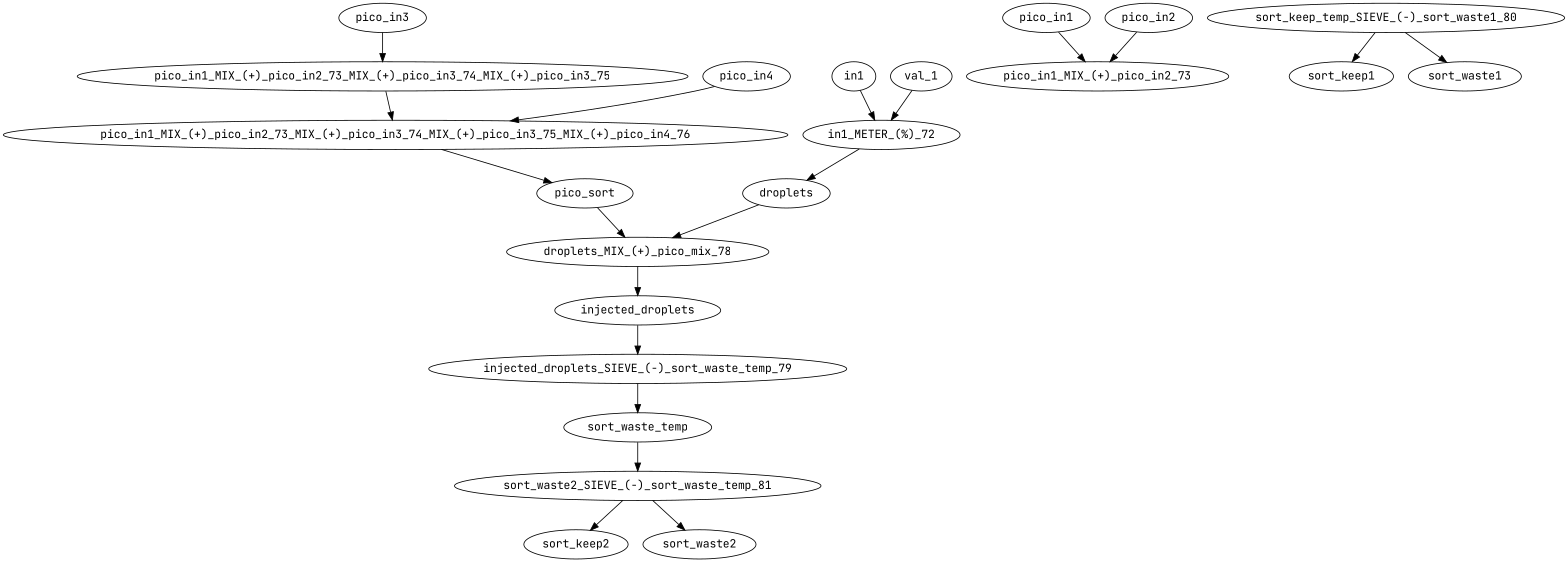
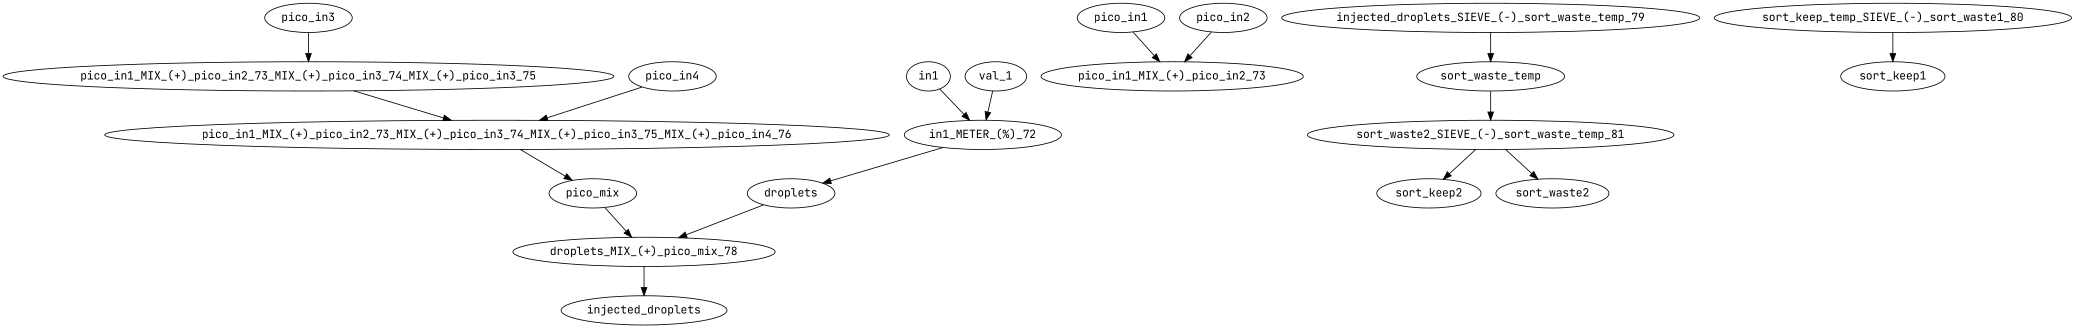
  strict digraph {
    fontname="JetBrains Mono"
    node [fontname="JetBrains Mono"]
    edge [fontname="JetBrains Mono"]
    n1 [label="in1_METER_(%)_72"]
    in1
    droplets
    "droplets_MIX_(+)_pico_mix_78"
    pico_in1
    "pico_in1_MIX_(+)_pico_in2_73"
    pico_in2
    pico_in3
    "pico_in1_MIX_(+)_pico_in2_73_MIX_(+)_pico_in3_74_MIX_(+)_pico_in3_75"
    "pico_in1_MIX_(+)_pico_in2_73_MIX_(+)_pico_in3_74_MIX_(+)_pico_in3_75_MIX_(+)_pico_in4_76"
-   pico_mix [label=pico_sort]
+   pico_mix
    pico_in4
    injected_droplets
    "injected_droplets_SIEVE_(-)_sort_waste_temp_79"
    val_1
    sort_waste_temp
    "sort_waste2_SIEVE_(-)_sort_waste_temp_81"
    "sort_keep_temp_SIEVE_(-)_sort_waste1_80"
    sort_keep1
-   sort_waste1
    sort_keep2
    sort_waste2
    n1 -> droplets
    in1 -> n1
    droplets -> "droplets_MIX_(+)_pico_mix_78"
    "droplets_MIX_(+)_pico_mix_78" -> injected_droplets
    pico_in1 -> "pico_in1_MIX_(+)_pico_in2_73"
    pico_in2 -> "pico_in1_MIX_(+)_pico_in2_73"
    pico_in3 -> "pico_in1_MIX_(+)_pico_in2_73_MIX_(+)_pico_in3_74_MIX_(+)_pico_in3_75"
    "pico_in1_MIX_(+)_pico_in2_73_MIX_(+)_pico_in3_74_MIX_(+)_pico_in3_75" -> "pico_in1_MIX_(+)_pico_in2_73_MIX_(+)_pico_in3_74_MIX_(+)_pico_in3_75_MIX_(+)_pico_in4_76"
    "pico_in1_MIX_(+)_pico_in2_73_MIX_(+)_pico_in3_74_MIX_(+)_pico_in3_75_MIX_(+)_pico_in4_76" -> pico_mix
    pico_mix -> "droplets_MIX_(+)_pico_mix_78"
    pico_in4 -> "pico_in1_MIX_(+)_pico_in2_73_MIX_(+)_pico_in3_74_MIX_(+)_pico_in3_75_MIX_(+)_pico_in4_76"
-   injected_droplets -> "injected_droplets_SIEVE_(-)_sort_waste_temp_79"
    "injected_droplets_SIEVE_(-)_sort_waste_temp_79" -> sort_waste_temp
    val_1 -> n1
    sort_waste_temp -> "sort_waste2_SIEVE_(-)_sort_waste_temp_81"
    "sort_waste2_SIEVE_(-)_sort_waste_temp_81" -> sort_keep2
    "sort_waste2_SIEVE_(-)_sort_waste_temp_81" -> sort_waste2
    "sort_keep_temp_SIEVE_(-)_sort_waste1_80" -> sort_keep1
-   "sort_keep_temp_SIEVE_(-)_sort_waste1_80" -> sort_waste1
  }
